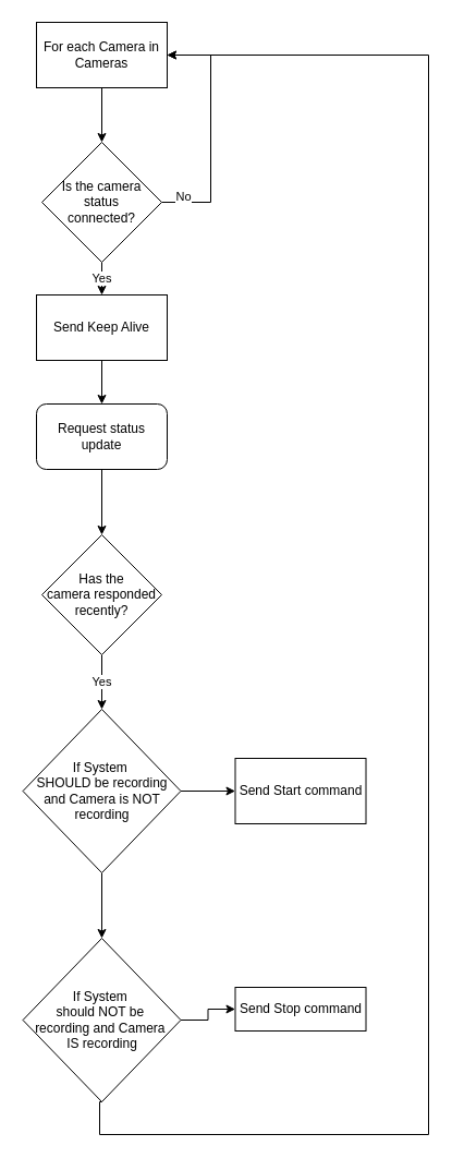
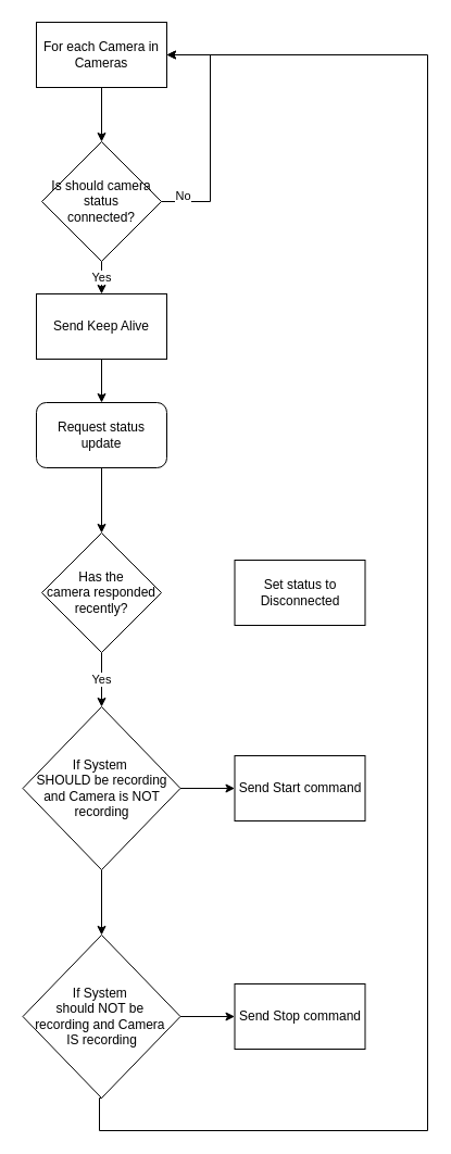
  <mxCell id="0" />
  <mxCell id="1" parent="0" />
  <mxCell id="2" style="edgeStyle=orthogonalEdgeStyle;rounded=0;orthogonalLoop=1;jettySize=auto;html=1;exitX=0.5;exitY=1;exitDx=0;exitDy=0;entryX=0.5;entryY=0;entryDx=0;entryDy=0;" edge="1" parent="1" source="3" target="6"><mxGeometry relative="1" as="geometry" /></mxCell>
  <mxCell id="3" value="For each Camera in Cameras" style="rounded=0;whiteSpace=wrap;html=1;" vertex="1" parent="1"><mxGeometry x="33" y="20" width="120" height="60" as="geometry" /></mxCell>
  <mxCell id="4" value="No" style="edgeStyle=orthogonalEdgeStyle;rounded=0;orthogonalLoop=1;jettySize=auto;html=1;exitX=1;exitY=0.5;exitDx=0;exitDy=0;entryX=1;entryY=0.5;entryDx=0;entryDy=0;" edge="1" parent="1" source="6" target="3"><mxGeometry x="-0.814" y="5" relative="1" as="geometry"><Array as="points"><mxPoint x="193" y="185" /><mxPoint x="193" y="50" /></Array><mxPoint as="offset" /></mxGeometry></mxCell>
  <mxCell id="5" value="Yes" style="edgeStyle=orthogonalEdgeStyle;rounded=0;orthogonalLoop=1;jettySize=auto;html=1;exitX=0.5;exitY=1;exitDx=0;exitDy=0;entryX=0.5;entryY=0;entryDx=0;entryDy=0;" edge="1" parent="1" source="6" target="21"><mxGeometry relative="1" as="geometry" /></mxCell>
- <mxCell id="6" value="Is the camera status&lt;div&gt;&lt;span style=&quot;background-color: initial;&quot;&gt;connected?&lt;/span&gt;&lt;/div&gt;" style="rhombus;whiteSpace=wrap;html=1;" vertex="1" parent="1"><mxGeometry x="38" y="130" width="110" height="110" as="geometry" /></mxCell>
+ <mxCell id="6" value="Is should camera status&lt;div&gt;&lt;span style=&quot;background-color: initial;&quot;&gt;connected?&lt;/span&gt;&lt;/div&gt;" style="rhombus;whiteSpace=wrap;html=1;" vertex="1" parent="1"><mxGeometry x="38" y="130" width="110" height="110" as="geometry" /></mxCell>
  <mxCell id="7" style="edgeStyle=orthogonalEdgeStyle;rounded=0;orthogonalLoop=1;jettySize=auto;html=1;exitX=0.5;exitY=1;exitDx=0;exitDy=0;entryX=0.5;entryY=0;entryDx=0;entryDy=0;" edge="1" parent="1" source="8" target="10"><mxGeometry relative="1" as="geometry" /></mxCell>
  <mxCell id="8" value="Request status update" style="whiteSpace=wrap;html=1;rounded=1;" vertex="1" parent="1"><mxGeometry x="33" y="370" width="120" height="60" as="geometry" /></mxCell>
  <mxCell id="9" value="Yes" style="edgeStyle=orthogonalEdgeStyle;rounded=0;orthogonalLoop=1;jettySize=auto;html=1;exitX=0.5;exitY=1;exitDx=0;exitDy=0;entryX=0.5;entryY=0;entryDx=0;entryDy=0;" edge="1" parent="1" source="10" target="14"><mxGeometry relative="1" as="geometry" /></mxCell>
  <mxCell id="10" value="Has the&lt;div&gt;camera responded recently?&lt;/div&gt;" style="rhombus;whiteSpace=wrap;html=1;" vertex="1" parent="1"><mxGeometry x="38" y="490" width="110" height="110" as="geometry" /></mxCell>
+ <mxCell id="11" value="Set status to Disconnected" style="rounded=0;whiteSpace=wrap;html=1;" vertex="1" parent="1"><mxGeometry x="215.5" y="515" width="120" height="60" as="geometry" /></mxCell>
  <mxCell id="12" style="edgeStyle=orthogonalEdgeStyle;rounded=0;orthogonalLoop=1;jettySize=auto;html=1;exitX=0.5;exitY=1;exitDx=0;exitDy=0;entryX=0.5;entryY=0;entryDx=0;entryDy=0;" edge="1" parent="1" source="14" target="18"><mxGeometry relative="1" as="geometry" /></mxCell>
  <mxCell id="13" style="edgeStyle=orthogonalEdgeStyle;rounded=0;orthogonalLoop=1;jettySize=auto;html=1;exitX=1;exitY=0.5;exitDx=0;exitDy=0;entryX=0;entryY=0.5;entryDx=0;entryDy=0;" edge="1" parent="1" source="14" target="15"><mxGeometry relative="1" as="geometry" /></mxCell>
  <mxCell id="14" value="If System&amp;nbsp;&lt;div&gt;SHOULD be recording and Camera is NOT recording&lt;/div&gt;" style="rhombus;whiteSpace=wrap;html=1;" vertex="1" parent="1"><mxGeometry x="20.5" y="650" width="145" height="150" as="geometry" /></mxCell>
  <mxCell id="15" value="Send Start command" style="rounded=0;whiteSpace=wrap;html=1;" vertex="1" parent="1"><mxGeometry x="215.5" y="695" width="120" height="60" as="geometry" /></mxCell>
  <mxCell id="16" style="edgeStyle=orthogonalEdgeStyle;rounded=0;orthogonalLoop=1;jettySize=auto;html=1;exitX=1;exitY=0.5;exitDx=0;exitDy=0;entryX=0;entryY=0.5;entryDx=0;entryDy=0;" edge="1" parent="1" source="18" target="19"><mxGeometry relative="1" as="geometry" /></mxCell>
  <mxCell id="17" style="edgeStyle=orthogonalEdgeStyle;rounded=0;orthogonalLoop=1;jettySize=auto;html=1;exitX=0.5;exitY=1;exitDx=0;exitDy=0;entryX=1;entryY=0.5;entryDx=0;entryDy=0;" edge="1" parent="1" source="18" target="3"><mxGeometry relative="1" as="geometry"><Array as="points"><mxPoint x="91" y="1010" /><mxPoint x="91" y="1040" /><mxPoint x="393" y="1040" /><mxPoint x="393" y="50" /></Array></mxGeometry></mxCell>
  <mxCell id="18" value="If System&amp;nbsp;&lt;div&gt;should NOT be&amp;nbsp;&lt;/div&gt;&lt;div&gt;recording and Camera&amp;nbsp;&lt;/div&gt;&lt;div&gt;IS recording&lt;/div&gt;" style="rhombus;whiteSpace=wrap;html=1;" vertex="1" parent="1"><mxGeometry x="20.5" y="860" width="145" height="150" as="geometry" /></mxCell>
- <mxCell id="19" value="Send Stop command" style="rounded=0;whiteSpace=wrap;html=1;" vertex="1" parent="1"><mxGeometry x="215.5" y="905" width="120" height="40" as="geometry" /></mxCell>
+ <mxCell id="19" value="Send Stop command" style="rounded=0;whiteSpace=wrap;html=1;" vertex="1" parent="1"><mxGeometry x="215.5" y="905" width="120" height="60" as="geometry" /></mxCell>
  <mxCell id="20" style="edgeStyle=orthogonalEdgeStyle;rounded=0;orthogonalLoop=1;jettySize=auto;html=1;exitX=0.5;exitY=1;exitDx=0;exitDy=0;entryX=0.5;entryY=0;entryDx=0;entryDy=0;" edge="1" parent="1" source="21" target="8"><mxGeometry relative="1" as="geometry" /></mxCell>
  <mxCell id="21" value="Send Keep Alive" style="rounded=0;whiteSpace=wrap;html=1;" vertex="1" parent="1"><mxGeometry x="33" y="270" width="120" height="60" as="geometry" /></mxCell>
